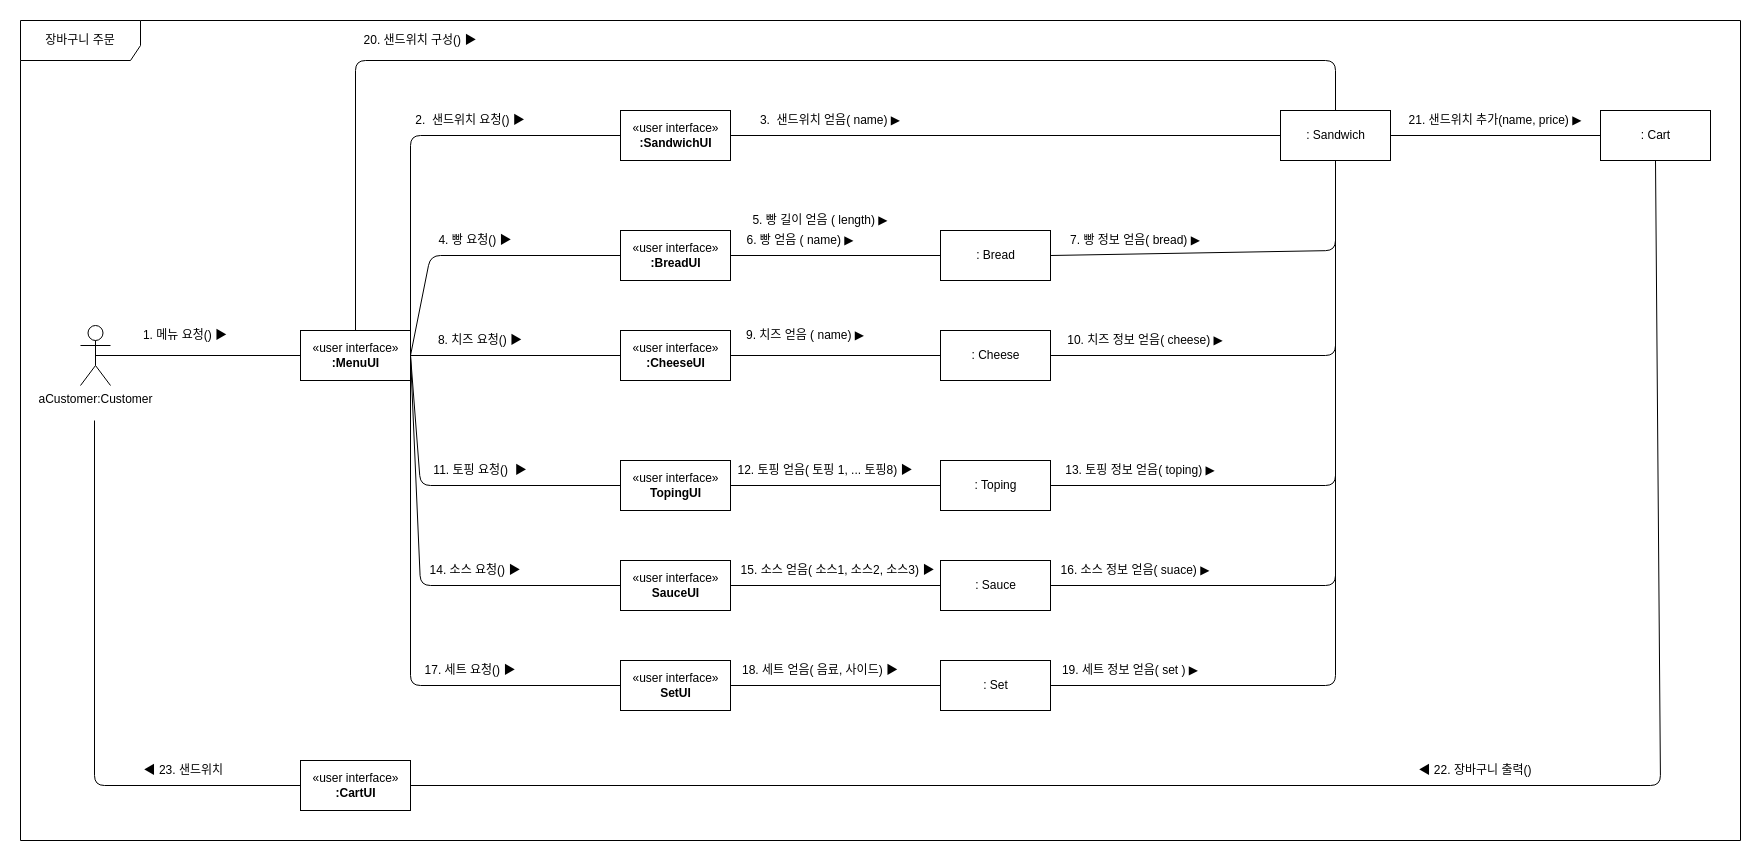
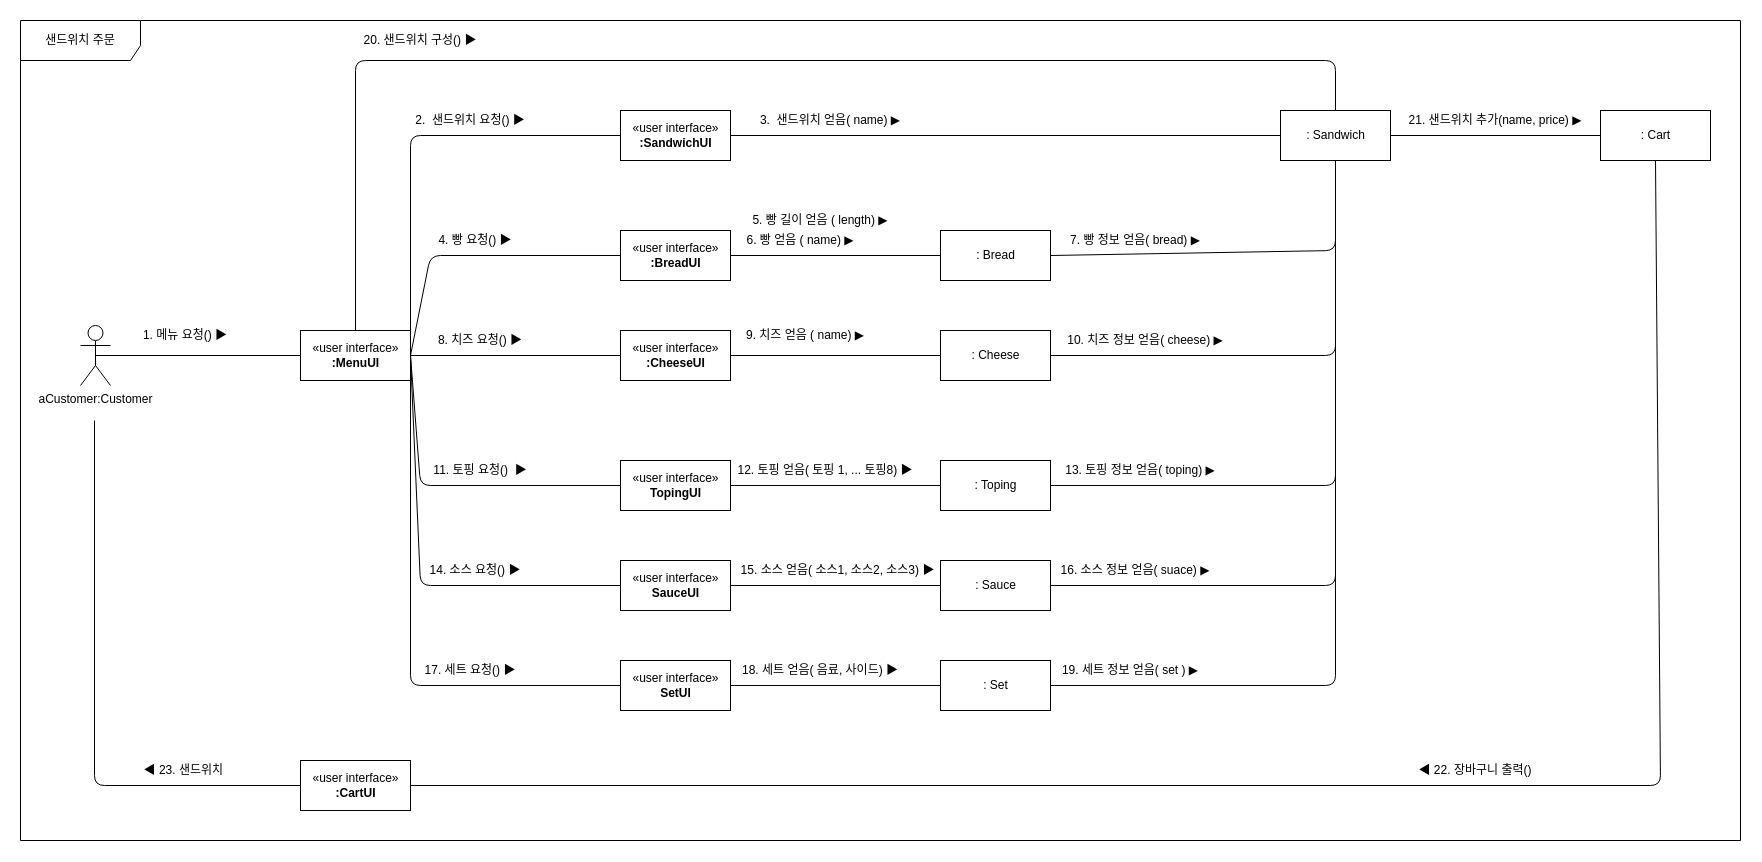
  <mxCell id="0" />
  <mxCell id="1" parent="0" />
  <mxCell id="2" value="aCustomer:Customer" style="shape=umlActor;verticalLabelPosition=bottom;verticalAlign=top;html=1;" vertex="1" parent="1"><mxGeometry x="80" y="325" width="30" height="60" as="geometry" /></mxCell>
  <mxCell id="3" value="«user interface»&lt;br&gt;&lt;b&gt;:MenuUI&lt;/b&gt;" style="html=1;" vertex="1" parent="1"><mxGeometry x="300" y="330" width="110" height="50" as="geometry" /></mxCell>
  <mxCell id="4" value="«user interface»&lt;br&gt;&lt;b&gt;:SandwichUI&lt;/b&gt;" style="html=1;" vertex="1" parent="1"><mxGeometry x="620" y="110" width="110" height="50" as="geometry" /></mxCell>
  <mxCell id="5" value="«user interface»&lt;br&gt;&lt;b&gt;:BreadUI&lt;/b&gt;" style="html=1;" vertex="1" parent="1"><mxGeometry x="620" y="230" width="110" height="50" as="geometry" /></mxCell>
  <mxCell id="6" value="«user interface»&lt;br&gt;&lt;b&gt;:CheeseUI&lt;/b&gt;" style="html=1;" vertex="1" parent="1"><mxGeometry x="620" y="330" width="110" height="50" as="geometry" /></mxCell>
  <mxCell id="7" value="«user interface»&lt;br&gt;&lt;b&gt;TopingUI&lt;/b&gt;" style="html=1;" vertex="1" parent="1"><mxGeometry x="620" y="460" width="110" height="50" as="geometry" /></mxCell>
  <mxCell id="8" value="«user interface»&lt;br&gt;&lt;b&gt;SauceUI&lt;/b&gt;" style="html=1;" vertex="1" parent="1"><mxGeometry x="620" y="560" width="110" height="50" as="geometry" /></mxCell>
  <mxCell id="9" value="«user interface»&lt;br&gt;&lt;b&gt;SetUI&lt;/b&gt;" style="html=1;" vertex="1" parent="1"><mxGeometry x="620" y="660" width="110" height="50" as="geometry" /></mxCell>
  <mxCell id="10" value="" style="endArrow=none;html=1;entryX=0;entryY=0.5;entryDx=0;entryDy=0;exitX=0.5;exitY=0.5;exitDx=0;exitDy=0;exitPerimeter=0;" edge="1" parent="1" source="2" target="3"><mxGeometry width="50" height="50" relative="1" as="geometry"><mxPoint x="195" y="355" as="sourcePoint" /><mxPoint x="270" y="240" as="targetPoint" /><Array as="points" /></mxGeometry></mxCell>
  <mxCell id="11" value="" style="endArrow=none;html=1;exitX=1;exitY=0.5;exitDx=0;exitDy=0;entryX=0;entryY=0.5;entryDx=0;entryDy=0;" edge="1" parent="1" source="3" target="4"><mxGeometry width="50" height="50" relative="1" as="geometry"><mxPoint x="420" y="340" as="sourcePoint" /><mxPoint x="470" y="290" as="targetPoint" /><Array as="points"><mxPoint x="410" y="135" /></Array></mxGeometry></mxCell>
  <mxCell id="12" value="" style="endArrow=none;html=1;exitX=1;exitY=0.5;exitDx=0;exitDy=0;entryX=0;entryY=0.5;entryDx=0;entryDy=0;" edge="1" parent="1" source="3" target="5"><mxGeometry width="50" height="50" relative="1" as="geometry"><mxPoint x="410" y="460" as="sourcePoint" /><mxPoint x="460" y="410" as="targetPoint" /><Array as="points"><mxPoint x="430" y="255" /></Array></mxGeometry></mxCell>
  <mxCell id="13" value="" style="endArrow=none;html=1;exitX=1;exitY=0.5;exitDx=0;exitDy=0;entryX=0;entryY=0.5;entryDx=0;entryDy=0;" edge="1" parent="1" source="3" target="6"><mxGeometry width="50" height="50" relative="1" as="geometry"><mxPoint x="440" y="440" as="sourcePoint" /><mxPoint x="490" y="390" as="targetPoint" /></mxGeometry></mxCell>
  <mxCell id="14" value="" style="endArrow=none;html=1;exitX=1;exitY=0.5;exitDx=0;exitDy=0;entryX=0;entryY=0.5;entryDx=0;entryDy=0;" edge="1" parent="1" source="3" target="7"><mxGeometry width="50" height="50" relative="1" as="geometry"><mxPoint x="410" y="470" as="sourcePoint" /><mxPoint x="460" y="420" as="targetPoint" /><Array as="points"><mxPoint x="420" y="485" /></Array></mxGeometry></mxCell>
  <mxCell id="15" value="" style="endArrow=none;html=1;exitX=1;exitY=0.5;exitDx=0;exitDy=0;entryX=0;entryY=0.5;entryDx=0;entryDy=0;" edge="1" parent="1" source="3" target="8"><mxGeometry width="50" height="50" relative="1" as="geometry"><mxPoint x="440" y="510" as="sourcePoint" /><mxPoint x="490" y="460" as="targetPoint" /><Array as="points"><mxPoint x="420" y="585" /></Array></mxGeometry></mxCell>
  <mxCell id="16" value="" style="endArrow=none;html=1;exitX=1;exitY=0.5;exitDx=0;exitDy=0;entryX=0;entryY=0.5;entryDx=0;entryDy=0;" edge="1" parent="1" source="3" target="9"><mxGeometry width="50" height="50" relative="1" as="geometry"><mxPoint x="450" y="590" as="sourcePoint" /><mxPoint x="500" y="540" as="targetPoint" /><Array as="points"><mxPoint x="410" y="685" /></Array></mxGeometry></mxCell>
  <mxCell id="17" value="1. 메뉴 요청()&amp;nbsp;▶" style="text;html=1;strokeColor=none;fillColor=none;align=center;verticalAlign=middle;whiteSpace=wrap;rounded=0;" vertex="1" parent="1"><mxGeometry y="325" width="110" height="20" as="geometry" x="130" /></mxCell>
  <mxCell id="18" value=": Bread" style="html=1;" vertex="1" parent="1"><mxGeometry x="940" y="230" width="110" height="50" as="geometry" /></mxCell>
  <mxCell id="19" value=": Cheese" style="html=1;" vertex="1" parent="1"><mxGeometry x="940" y="330" width="110" height="50" as="geometry" /></mxCell>
  <mxCell id="20" value=": Toping" style="html=1;" vertex="1" parent="1"><mxGeometry x="940" y="460" width="110" height="50" as="geometry" /></mxCell>
  <mxCell id="21" value=": Sauce" style="html=1;" vertex="1" parent="1"><mxGeometry x="940" y="560" width="110" height="50" as="geometry" /></mxCell>
  <mxCell id="22" value=": Set" style="html=1;" vertex="1" parent="1"><mxGeometry x="940" y="660" width="110" height="50" as="geometry" /></mxCell>
  <mxCell id="23" value="" style="endArrow=none;html=1;exitX=1;exitY=0.5;exitDx=0;exitDy=0;entryX=0;entryY=0.5;entryDx=0;entryDy=0;" edge="1" parent="1" source="5" target="18"><mxGeometry width="50" height="50" relative="1" as="geometry"><mxPoint x="780" y="290" as="sourcePoint" /><mxPoint x="830" y="240" as="targetPoint" /></mxGeometry></mxCell>
  <mxCell id="24" value="" style="endArrow=none;html=1;exitX=1;exitY=0.5;exitDx=0;exitDy=0;entryX=0;entryY=0.5;entryDx=0;entryDy=0;" edge="1" parent="1" source="6" target="19"><mxGeometry width="50" height="50" relative="1" as="geometry"><mxPoint x="770" y="380" as="sourcePoint" /><mxPoint x="820" y="330" as="targetPoint" /></mxGeometry></mxCell>
  <mxCell id="25" value="" style="endArrow=none;html=1;exitX=1;exitY=0.5;exitDx=0;exitDy=0;entryX=0;entryY=0.5;entryDx=0;entryDy=0;" edge="1" parent="1" source="7" target="20"><mxGeometry width="50" height="50" relative="1" as="geometry"><mxPoint x="780" y="500" as="sourcePoint" /><mxPoint x="830" y="450" as="targetPoint" /></mxGeometry></mxCell>
  <mxCell id="26" value="" style="endArrow=none;html=1;exitX=1;exitY=0.5;exitDx=0;exitDy=0;entryX=0;entryY=0.5;entryDx=0;entryDy=0;" edge="1" parent="1" source="8" target="21"><mxGeometry width="50" height="50" relative="1" as="geometry"><mxPoint x="770" y="580" as="sourcePoint" /><mxPoint x="820" y="530" as="targetPoint" /></mxGeometry></mxCell>
  <mxCell id="27" value="" style="endArrow=none;html=1;exitX=1;exitY=0.5;exitDx=0;exitDy=0;entryX=0;entryY=0.5;entryDx=0;entryDy=0;" edge="1" parent="1" source="9" target="22"><mxGeometry width="50" height="50" relative="1" as="geometry"><mxPoint x="770" y="680" as="sourcePoint" /><mxPoint x="820" y="630" as="targetPoint" /></mxGeometry></mxCell>
  <mxCell id="28" value=": Sandwich" style="html=1;" vertex="1" parent="1"><mxGeometry x="1280" y="110" width="110" height="50" as="geometry" /></mxCell>
  <mxCell id="29" value="2.&amp;nbsp; 샌드위치 요청()&amp;nbsp;▶" style="text;html=1;strokeColor=none;fillColor=none;align=center;verticalAlign=middle;whiteSpace=wrap;rounded=0;" vertex="1" parent="1"><mxGeometry x="410" y="110" width="120" height="20" as="geometry" /></mxCell>
  <mxCell id="30" value="" style="endArrow=none;html=1;exitX=1;exitY=0.5;exitDx=0;exitDy=0;entryX=0;entryY=0.5;entryDx=0;entryDy=0;" edge="1" parent="1" source="4" target="28"><mxGeometry width="50" height="50" relative="1" as="geometry"><mxPoint x="870" y="160" as="sourcePoint" /><mxPoint x="920" y="110" as="targetPoint" /></mxGeometry></mxCell>
  <mxCell id="31" value="3.&amp;nbsp; 샌드위치 얻음( name)&amp;nbsp;▶" style="text;html=1;strokeColor=none;fillColor=none;align=center;verticalAlign=middle;whiteSpace=wrap;rounded=0;" vertex="1" parent="1"><mxGeometry x="750" y="110" width="160" height="20" as="geometry" /></mxCell>
  <mxCell id="32" value="4. 빵 요청()&amp;nbsp;▶" style="text;html=1;strokeColor=none;fillColor=none;align=center;verticalAlign=middle;whiteSpace=wrap;rounded=0;" vertex="1" parent="1"><mxGeometry x="430" y="230" width="90" height="20" as="geometry" /></mxCell>
  <mxCell id="33" value="5. 빵 길이 얻음 ( length)&amp;nbsp;▶" style="text;html=1;strokeColor=none;fillColor=none;align=center;verticalAlign=middle;whiteSpace=wrap;rounded=0;" vertex="1" parent="1"><mxGeometry x="740" y="210" width="160" height="20" as="geometry" /></mxCell>
  <mxCell id="34" value="6. 빵 얻음 ( name)&amp;nbsp;▶" style="text;html=1;strokeColor=none;fillColor=none;align=center;verticalAlign=middle;whiteSpace=wrap;rounded=0;" vertex="1" parent="1"><mxGeometry x="730" y="230" width="140" height="20" as="geometry" /></mxCell>
  <mxCell id="35" value="8. 치즈 요청()&amp;nbsp;▶" style="text;html=1;strokeColor=none;fillColor=none;align=center;verticalAlign=middle;whiteSpace=wrap;rounded=0;" vertex="1" parent="1"><mxGeometry x="430" y="330" width="100" height="20" as="geometry" /></mxCell>
  <mxCell id="36" value="9. 치즈 얻음 ( name)&amp;nbsp;▶" style="text;html=1;strokeColor=none;fillColor=none;align=center;verticalAlign=middle;whiteSpace=wrap;rounded=0;" vertex="1" parent="1"><mxGeometry x="740" y="325" width="130" height="20" as="geometry" /></mxCell>
  <mxCell id="37" value="11. 토핑 요청()&amp;nbsp;&amp;nbsp;▶" style="text;html=1;strokeColor=none;fillColor=none;align=center;verticalAlign=middle;whiteSpace=wrap;rounded=0;" vertex="1" parent="1"><mxGeometry x="430" y="460" width="100" height="20" as="geometry" /></mxCell>
  <mxCell id="38" value="12. 토핑 얻음( 토핑 1, ... 토핑8)&amp;nbsp;▶" style="text;html=1;strokeColor=none;fillColor=none;align=center;verticalAlign=middle;whiteSpace=wrap;rounded=0;" vertex="1" parent="1"><mxGeometry x="730" y="460" width="190" height="20" as="geometry" /></mxCell>
  <mxCell id="39" value="14. 소스 요청()&amp;nbsp;▶" style="text;html=1;strokeColor=none;fillColor=none;align=center;verticalAlign=middle;whiteSpace=wrap;rounded=0;" vertex="1" parent="1"><mxGeometry x="425" y="560" width="100" height="20" as="geometry" /></mxCell>
  <mxCell id="40" value="15. 소스 얻음( 소스1, 소스2, 소스3)&amp;nbsp;▶" style="text;html=1;strokeColor=none;fillColor=none;align=center;verticalAlign=middle;whiteSpace=wrap;rounded=0;" vertex="1" parent="1"><mxGeometry x="730" y="560" width="215" height="20" as="geometry" /></mxCell>
  <mxCell id="41" value="17. 세트 요청()&amp;nbsp;▶" style="text;html=1;strokeColor=none;fillColor=none;align=center;verticalAlign=middle;whiteSpace=wrap;rounded=0;" vertex="1" parent="1"><mxGeometry x="420" y="660" width="100" height="20" as="geometry" /></mxCell>
  <mxCell id="42" value="18. 세트 얻음( 음료, 사이드)&amp;nbsp;▶" style="text;html=1;strokeColor=none;fillColor=none;align=center;verticalAlign=middle;whiteSpace=wrap;rounded=0;" vertex="1" parent="1"><mxGeometry x="725" y="660" width="190" height="20" as="geometry" /></mxCell>
  <mxCell id="43" value="" style="endArrow=none;html=1;exitX=1;exitY=0.5;exitDx=0;exitDy=0;entryX=0.5;entryY=1;entryDx=0;entryDy=0;" edge="1" parent="1" source="18" target="28"><mxGeometry width="50" height="50" relative="1" as="geometry"><mxPoint x="1120" y="270" as="sourcePoint" /><mxPoint x="1170" y="220" as="targetPoint" /><Array as="points"><mxPoint x="1335" y="250" /></Array></mxGeometry></mxCell>
  <mxCell id="44" value="" style="endArrow=none;html=1;entryX=0.5;entryY=1;entryDx=0;entryDy=0;exitX=1;exitY=0.5;exitDx=0;exitDy=0;" edge="1" parent="1" source="19" target="28"><mxGeometry width="50" height="50" relative="1" as="geometry"><mxPoint x="1280" y="350" as="sourcePoint" /><mxPoint x="1330" y="300" as="targetPoint" /><Array as="points"><mxPoint x="1335" y="355" /></Array></mxGeometry></mxCell>
  <mxCell id="45" value="" style="endArrow=none;html=1;exitX=1;exitY=0.5;exitDx=0;exitDy=0;entryX=0.5;entryY=1;entryDx=0;entryDy=0;" edge="1" parent="1" source="20" target="28"><mxGeometry width="50" height="50" relative="1" as="geometry"><mxPoint x="1140" y="500" as="sourcePoint" /><mxPoint x="1190" y="450" as="targetPoint" /><Array as="points"><mxPoint x="1335" y="485" /></Array></mxGeometry></mxCell>
  <mxCell id="46" value="" style="endArrow=none;html=1;exitX=1;exitY=0.5;exitDx=0;exitDy=0;entryX=0.5;entryY=1;entryDx=0;entryDy=0;" edge="1" parent="1" source="21" target="28"><mxGeometry width="50" height="50" relative="1" as="geometry"><mxPoint x="1100" y="590" as="sourcePoint" /><mxPoint x="1150" y="540" as="targetPoint" /><Array as="points"><mxPoint x="1335" y="585" /></Array></mxGeometry></mxCell>
  <mxCell id="47" value="" style="endArrow=none;html=1;exitX=1;exitY=0.5;exitDx=0;exitDy=0;entryX=0.5;entryY=1;entryDx=0;entryDy=0;" edge="1" parent="1" source="22" target="28"><mxGeometry width="50" height="50" relative="1" as="geometry"><mxPoint x="1130" y="700" as="sourcePoint" /><mxPoint x="1180" y="650" as="targetPoint" /><Array as="points"><mxPoint x="1335" y="685" /></Array></mxGeometry></mxCell>
  <mxCell id="48" value="7. 빵 정보 얻음( bread)&amp;nbsp;▶" style="text;html=1;strokeColor=none;fillColor=none;align=center;verticalAlign=middle;whiteSpace=wrap;rounded=0;" vertex="1" parent="1"><mxGeometry x="1060" y="230" width="150" height="20" as="geometry" /></mxCell>
  <mxCell id="49" value="10. 치즈 정보 얻음( cheese)&amp;nbsp;▶" style="text;html=1;strokeColor=none;fillColor=none;align=center;verticalAlign=middle;whiteSpace=wrap;rounded=0;" vertex="1" parent="1"><mxGeometry x="1060" y="330" width="170" height="20" as="geometry" /></mxCell>
  <mxCell id="50" value="13. 토핑 정보 얻음( toping)&amp;nbsp;▶" style="text;html=1;strokeColor=none;fillColor=none;align=center;verticalAlign=middle;whiteSpace=wrap;rounded=0;" vertex="1" parent="1"><mxGeometry x="1055" y="460" width="170" height="20" as="geometry" /></mxCell>
  <mxCell id="51" value="16. 소스 정보 얻음( suace)&amp;nbsp;▶" style="text;html=1;strokeColor=none;fillColor=none;align=center;verticalAlign=middle;whiteSpace=wrap;rounded=0;" vertex="1" parent="1"><mxGeometry x="1050" y="560" width="170" height="20" as="geometry" /></mxCell>
  <mxCell id="52" value="19. 세트 정보 얻음( set )&amp;nbsp;▶" style="text;html=1;strokeColor=none;fillColor=none;align=center;verticalAlign=middle;whiteSpace=wrap;rounded=0;" vertex="1" parent="1"><mxGeometry x="1050" y="660" width="160" height="20" as="geometry" /></mxCell>
  <mxCell id="53" value="«user interface»&lt;br&gt;&lt;b&gt;:CartUI&lt;/b&gt;" style="html=1;" vertex="1" parent="1"><mxGeometry x="300" y="760" width="110" height="50" as="geometry" /></mxCell>
  <mxCell id="54" value="" style="endArrow=none;html=1;exitX=1;exitY=0.5;exitDx=0;exitDy=0;entryX=0;entryY=0.5;entryDx=0;entryDy=0;" edge="1" parent="1" source="28" target="55"><mxGeometry width="50" height="50" relative="1" as="geometry"><mxPoint x="1530" y="160" as="sourcePoint" /><mxPoint x="1490" y="140" as="targetPoint" /></mxGeometry></mxCell>
  <mxCell id="55" value=": Cart" style="html=1;" vertex="1" parent="1"><mxGeometry x="1600" y="110" width="110" height="50" as="geometry" /></mxCell>
  <mxCell id="56" value="21. 샌드위치 추가(name, price)&amp;nbsp;▶" style="text;html=1;strokeColor=none;fillColor=none;align=center;verticalAlign=middle;whiteSpace=wrap;rounded=0;" vertex="1" parent="1"><mxGeometry x="1400" y="110" width="190" height="20" as="geometry" /></mxCell>
  <mxCell id="57" value="" style="endArrow=none;html=1;entryX=0.5;entryY=1;entryDx=0;entryDy=0;exitX=1;exitY=0.5;exitDx=0;exitDy=0;" edge="1" parent="1" source="53" target="55"><mxGeometry width="50" height="50" relative="1" as="geometry"><mxPoint x="1630" y="260" as="sourcePoint" /><mxPoint x="1680" y="210" as="targetPoint" /><Array as="points"><mxPoint x="1660" y="785" /></Array></mxGeometry></mxCell>
  <mxCell id="58" value="◀&amp;nbsp;22. 장바구니 출력()" style="text;html=1;strokeColor=none;fillColor=none;align=center;verticalAlign=middle;whiteSpace=wrap;rounded=0;" vertex="1" parent="1"><mxGeometry x="1410" y="760" width="130" height="20" as="geometry" /></mxCell>
  <mxCell id="59" value="" style="endArrow=none;html=1;entryX=0;entryY=0.5;entryDx=0;entryDy=0;" edge="1" parent="1" target="53"><mxGeometry width="50" height="50" relative="1" as="geometry"><mxPoint x="94" y="420" as="sourcePoint" /><mxPoint x="120" y="420" as="targetPoint" /><Array as="points"><mxPoint x="94" y="785" /></Array></mxGeometry></mxCell>
  <mxCell id="60" value="◀&amp;nbsp;23. 샌드위치&amp;nbsp;" style="text;html=1;strokeColor=none;fillColor=none;align=center;verticalAlign=middle;whiteSpace=wrap;rounded=0;" vertex="1" parent="1"><mxGeometry x="140" y="760" width="90" height="20" as="geometry" /></mxCell>
  <mxCell id="61" value="" style="endArrow=none;html=1;exitX=0.5;exitY=0;exitDx=0;exitDy=0;entryX=0.5;entryY=0;entryDx=0;entryDy=0;" edge="1" parent="1" source="3" target="28"><mxGeometry width="50" height="50" relative="1" as="geometry"><mxPoint x="320" y="290" as="sourcePoint" /><mxPoint x="370" y="240" as="targetPoint" /><Array as="points"><mxPoint x="355" y="60" /><mxPoint x="1335" y="60" /></Array></mxGeometry></mxCell>
  <mxCell id="62" value="20. 샌드위치 구성()&amp;nbsp;▶" style="text;html=1;strokeColor=none;fillColor=none;align=center;verticalAlign=middle;whiteSpace=wrap;rounded=0;" vertex="1" parent="1"><mxGeometry x="350" y="30" width="140" height="20" as="geometry" /></mxCell>
- <mxCell id="63" value="장바구니 주문" style="shape=umlFrame;whiteSpace=wrap;html=1;width=120;height=40;" vertex="1" parent="1"><mxGeometry x="20" y="20" width="1720" height="820" as="geometry" /></mxCell>
+ <mxCell id="63" value="샌드위치 주문" style="shape=umlFrame;whiteSpace=wrap;html=1;width=120;height=40;" vertex="1" parent="1"><mxGeometry x="20" y="20" width="1720" height="820" as="geometry" /></mxCell>
